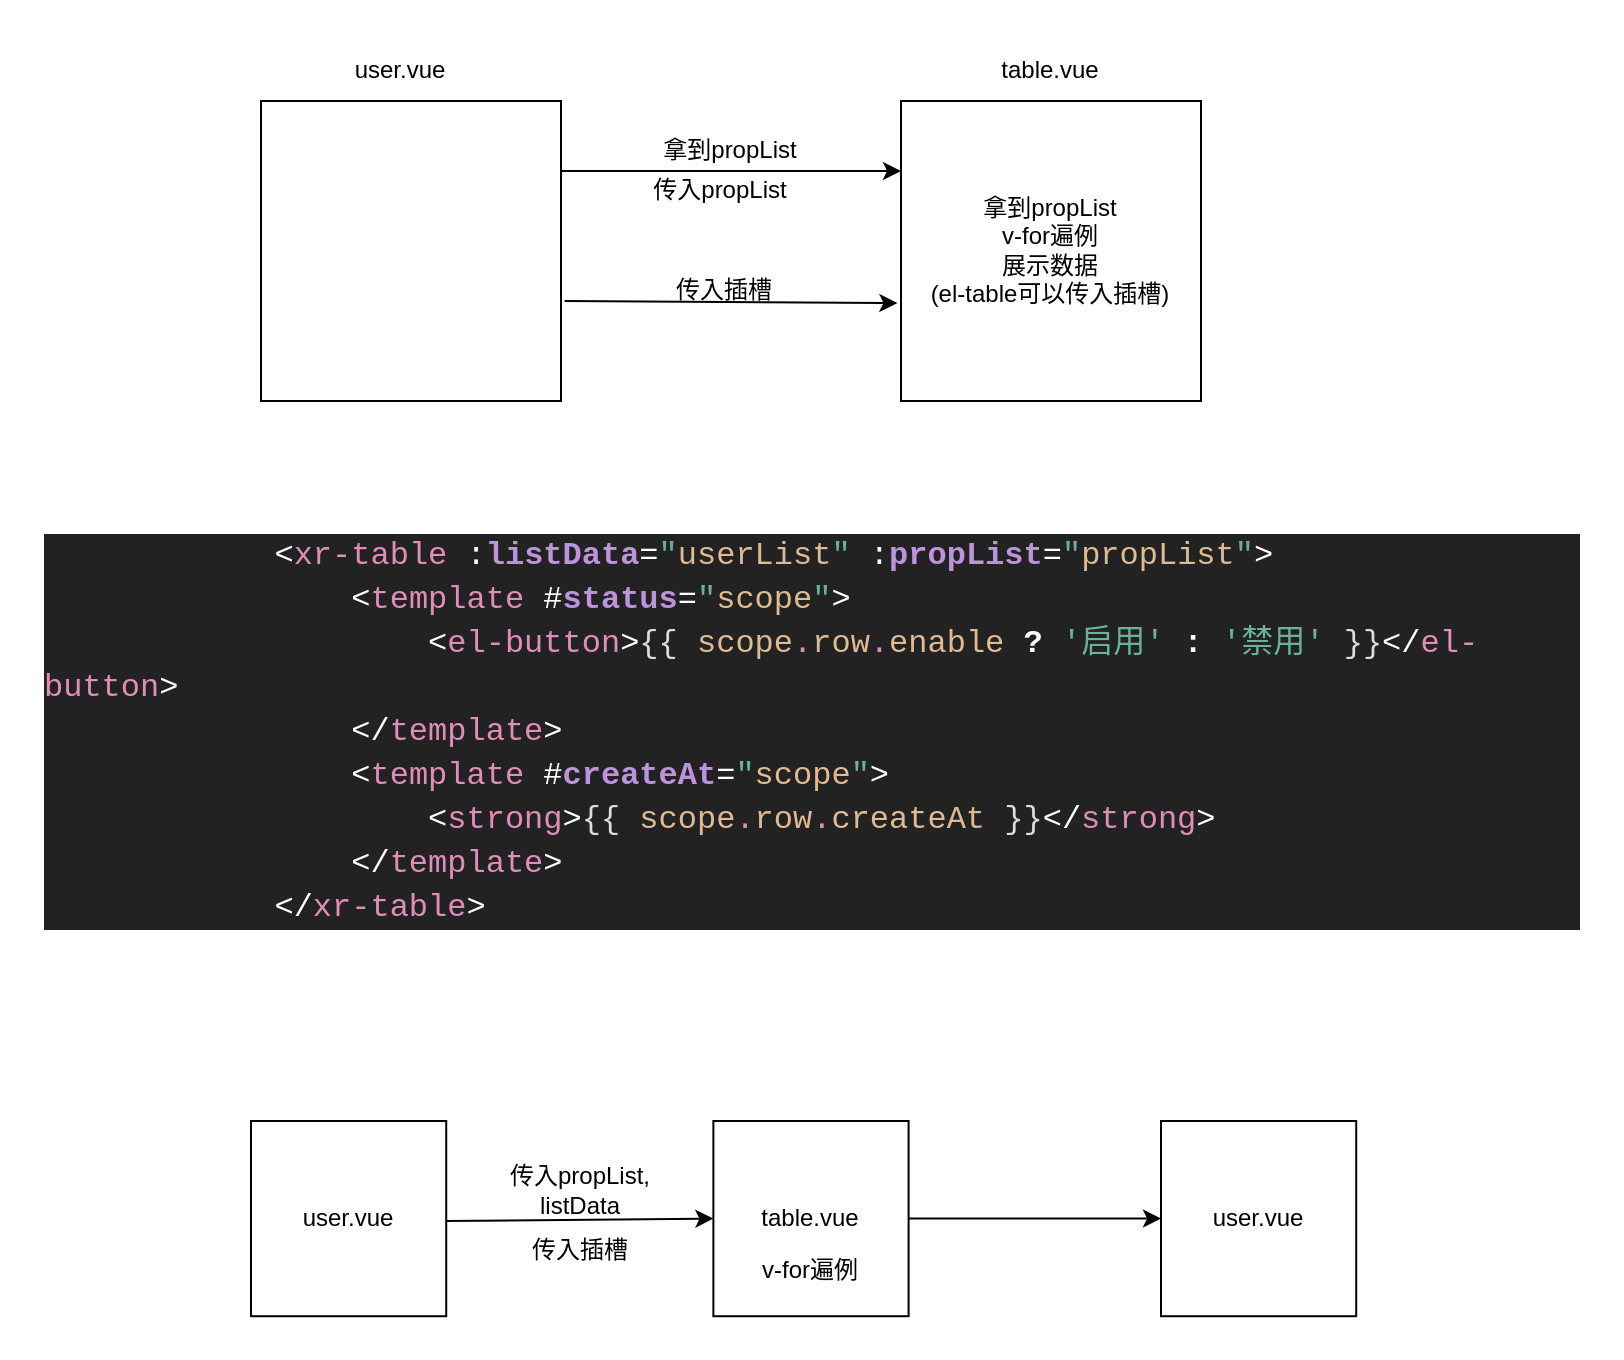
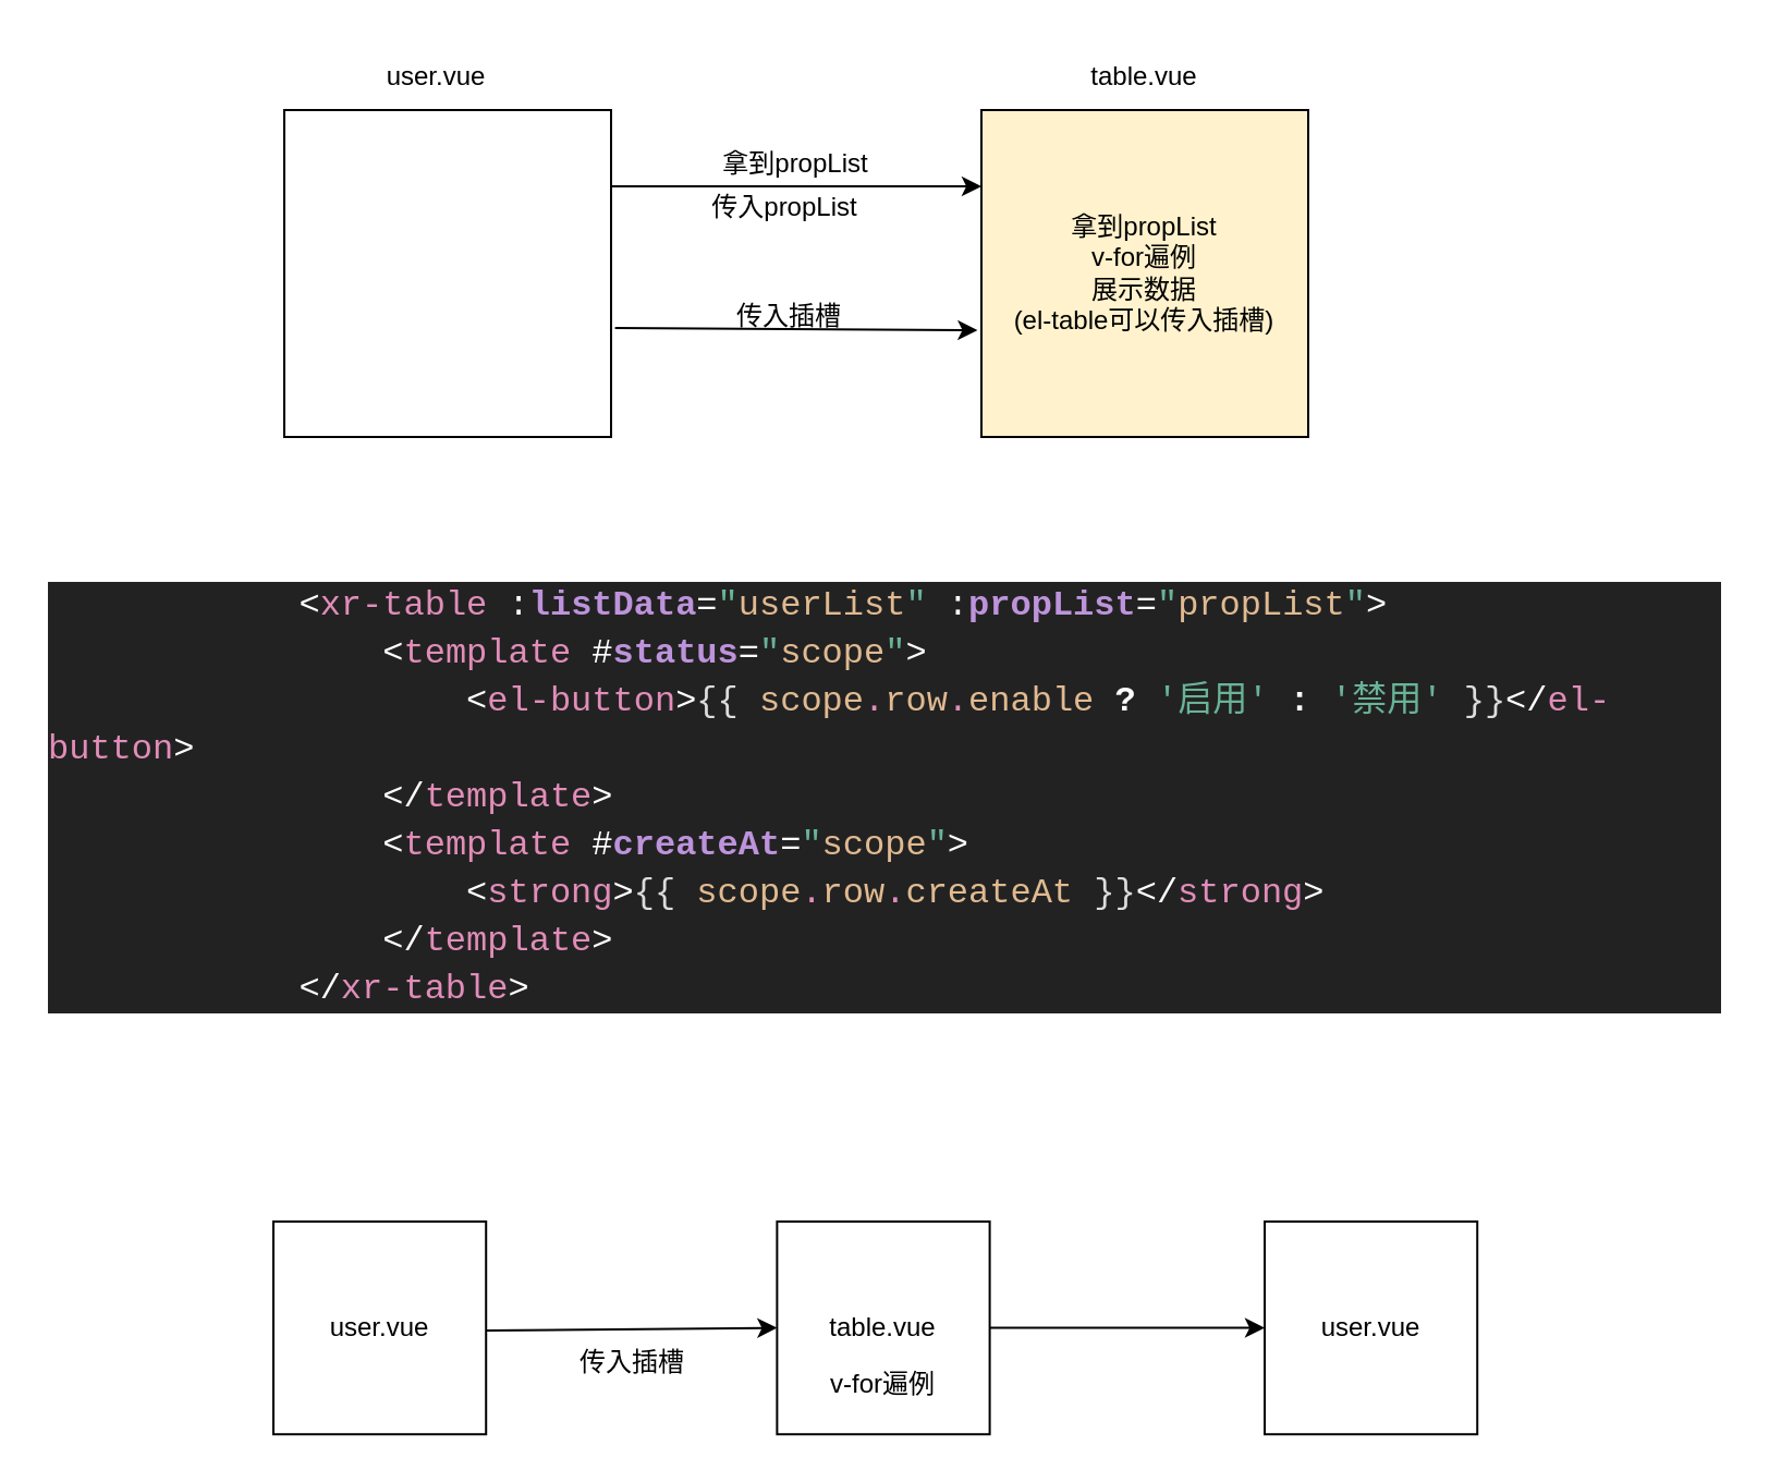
  <mxCell id="0" />
  <mxCell id="1" parent="0" />
  <mxCell id="2" value="" style="whiteSpace=wrap;html=1;aspect=fixed;" parent="1" vertex="1"><mxGeometry x="130" y="50" width="150" height="150" as="geometry" /></mxCell>
- <mxCell id="3" value="拿到propList&lt;br&gt;v-for遍例&lt;br&gt;展示数据&lt;br&gt;(el-table可以传入插槽)" style="whiteSpace=wrap;html=1;aspect=fixed;" parent="1" vertex="1"><mxGeometry x="450" y="50" width="150" height="150" as="geometry" /></mxCell>
+ <mxCell id="3" value="拿到propList&lt;br&gt;v-for遍例&lt;br&gt;展示数据&lt;br&gt;(el-table可以传入插槽)" style="whiteSpace=wrap;html=1;aspect=fixed;fillColor=#fff2cc;" parent="1" vertex="1"><mxGeometry x="450" y="50" width="150" height="150" as="geometry" /></mxCell>
  <mxCell id="4" value="" style="endArrow=classic;html=1;entryX=0;entryY=0.5;entryDx=0;entryDy=0;exitX=1;exitY=0.5;exitDx=0;exitDy=0;" parent="1" edge="1"><mxGeometry width="50" height="50" relative="1" as="geometry"><mxPoint x="280" y="85" as="sourcePoint" /><mxPoint x="450" y="85" as="targetPoint" /></mxGeometry></mxCell>
  <mxCell id="5" value="拿到propList" style="text;html=1;strokeColor=none;fillColor=none;align=center;verticalAlign=middle;whiteSpace=wrap;rounded=0;" parent="1" vertex="1"><mxGeometry x="290" y="60" width="150" height="30" as="geometry" /></mxCell>
  <mxCell id="6" value="user.vue" style="text;html=1;strokeColor=none;fillColor=none;align=center;verticalAlign=middle;whiteSpace=wrap;rounded=0;" parent="1" vertex="1"><mxGeometry x="170" y="20" width="60" height="30" as="geometry" /></mxCell>
  <mxCell id="7" value="table.vue" style="text;html=1;strokeColor=none;fillColor=none;align=center;verticalAlign=middle;whiteSpace=wrap;rounded=0;" parent="1" vertex="1"><mxGeometry x="495" y="20" width="60" height="30" as="geometry" /></mxCell>
  <mxCell id="8" value="传入propList" style="text;html=1;strokeColor=none;fillColor=none;align=center;verticalAlign=middle;whiteSpace=wrap;rounded=0;" parent="1" vertex="1"><mxGeometry x="320" y="80" width="80" height="30" as="geometry" /></mxCell>
  <mxCell id="9" value="" style="endArrow=classic;html=1;entryX=-0.024;entryY=0.807;entryDx=0;entryDy=0;entryPerimeter=0;" parent="1" edge="1"><mxGeometry width="50" height="50" relative="1" as="geometry"><mxPoint x="281.8" y="150" as="sourcePoint" /><mxPoint x="448.2" y="151.05" as="targetPoint" /></mxGeometry></mxCell>
  <mxCell id="10" value="传入插槽" style="text;html=1;strokeColor=none;fillColor=none;align=center;verticalAlign=middle;whiteSpace=wrap;rounded=0;" parent="1" vertex="1"><mxGeometry x="331.8" y="130" width="60" height="30" as="geometry" /></mxCell>
  <mxCell id="11" value="&lt;div style=&quot;color: rgb(221, 221, 221); background-color: rgb(34, 34, 34); font-family: &amp;quot;operator mono&amp;quot;, consolas, &amp;quot;courier new&amp;quot;, monospace; font-weight: normal; font-size: 16px; line-height: 22px;&quot;&gt;&lt;div&gt;&lt;span style=&quot;color: #dddddd&quot;&gt;&amp;nbsp; &amp;nbsp; &amp;nbsp; &amp;nbsp; &amp;nbsp; &amp;nbsp; &lt;/span&gt;&lt;span style=&quot;color: #ffffff&quot;&gt;&amp;lt;&lt;/span&gt;&lt;span style=&quot;color: #e18db9&quot;&gt;xr-table&lt;/span&gt;&lt;span style=&quot;color: #dddddd&quot;&gt; &lt;/span&gt;&lt;span style=&quot;color: #ffffff&quot;&gt;:&lt;/span&gt;&lt;span style=&quot;color: #bd93db ; font-weight: bold&quot;&gt;listData&lt;/span&gt;&lt;span style=&quot;color: #ffffff&quot;&gt;=&lt;/span&gt;&lt;span style=&quot;color: #69b397&quot;&gt;&quot;&lt;/span&gt;&lt;span style=&quot;color: #e0ba91&quot;&gt;userList&lt;/span&gt;&lt;span style=&quot;color: #69b397&quot;&gt;&quot;&lt;/span&gt;&lt;span style=&quot;color: #dddddd&quot;&gt; &lt;/span&gt;&lt;span style=&quot;color: #ffffff&quot;&gt;:&lt;/span&gt;&lt;span style=&quot;color: #bd93db ; font-weight: bold&quot;&gt;propList&lt;/span&gt;&lt;span style=&quot;color: #ffffff&quot;&gt;=&lt;/span&gt;&lt;span style=&quot;color: #69b397&quot;&gt;&quot;&lt;/span&gt;&lt;span style=&quot;color: #e0ba91&quot;&gt;propList&lt;/span&gt;&lt;span style=&quot;color: #69b397&quot;&gt;&quot;&lt;/span&gt;&lt;span style=&quot;color: #ffffff&quot;&gt;&amp;gt;&lt;/span&gt;&lt;/div&gt;&lt;div&gt;&lt;span style=&quot;color: #dddddd&quot;&gt;&amp;nbsp; &amp;nbsp; &amp;nbsp; &amp;nbsp; &amp;nbsp; &amp;nbsp; &amp;nbsp; &amp;nbsp; &lt;/span&gt;&lt;span style=&quot;color: #ffffff&quot;&gt;&amp;lt;&lt;/span&gt;&lt;span style=&quot;color: #e18db9&quot;&gt;template&lt;/span&gt;&lt;span style=&quot;color: #dddddd&quot;&gt; &lt;/span&gt;&lt;span style=&quot;color: #ffffff&quot;&gt;#&lt;/span&gt;&lt;span style=&quot;color: #bd93db ; font-weight: bold&quot;&gt;status&lt;/span&gt;&lt;span style=&quot;color: #ffffff&quot;&gt;=&lt;/span&gt;&lt;span style=&quot;color: #69b397&quot;&gt;&quot;&lt;/span&gt;&lt;span style=&quot;color: #e0ba91&quot;&gt;scope&lt;/span&gt;&lt;span style=&quot;color: #69b397&quot;&gt;&quot;&lt;/span&gt;&lt;span style=&quot;color: #ffffff&quot;&gt;&amp;gt;&lt;/span&gt;&lt;/div&gt;&lt;div&gt;&lt;span style=&quot;color: #dddddd&quot;&gt;&amp;nbsp; &amp;nbsp; &amp;nbsp; &amp;nbsp; &amp;nbsp; &amp;nbsp; &amp;nbsp; &amp;nbsp; &amp;nbsp; &amp;nbsp; &lt;/span&gt;&lt;span style=&quot;color: #ffffff&quot;&gt;&amp;lt;&lt;/span&gt;&lt;span style=&quot;color: #e18db9&quot;&gt;el-button&lt;/span&gt;&lt;span style=&quot;color: #ffffff&quot;&gt;&amp;gt;&lt;/span&gt;&lt;span style=&quot;color: #dddddd&quot;&gt;{{ &lt;/span&gt;&lt;span style=&quot;color: #e0ba91&quot;&gt;scope&lt;/span&gt;&lt;span style=&quot;color: #e18db9&quot;&gt;.&lt;/span&gt;&lt;span style=&quot;color: #e0ba91&quot;&gt;row&lt;/span&gt;&lt;span style=&quot;color: #e18db9&quot;&gt;.&lt;/span&gt;&lt;span style=&quot;color: #e0ba91&quot;&gt;enable&lt;/span&gt;&lt;span style=&quot;color: #dddddd&quot;&gt; &lt;/span&gt;&lt;span style=&quot;color: #ffffff ; font-weight: bold&quot;&gt;?&lt;/span&gt;&lt;span style=&quot;color: #dddddd&quot;&gt; &lt;/span&gt;&lt;span style=&quot;color: #69b397&quot;&gt;'启用'&lt;/span&gt;&lt;span style=&quot;color: #dddddd&quot;&gt; &lt;/span&gt;&lt;span style=&quot;color: #ffffff ; font-weight: bold&quot;&gt;:&lt;/span&gt;&lt;span style=&quot;color: #dddddd&quot;&gt; &lt;/span&gt;&lt;span style=&quot;color: #69b397&quot;&gt;'禁用'&lt;/span&gt;&lt;span style=&quot;color: #dddddd&quot;&gt; }}&lt;/span&gt;&lt;span style=&quot;color: #ffffff&quot;&gt;&amp;lt;/&lt;/span&gt;&lt;span style=&quot;color: #e18db9&quot;&gt;el-button&lt;/span&gt;&lt;span style=&quot;color: #ffffff&quot;&gt;&amp;gt;&lt;/span&gt;&lt;/div&gt;&lt;div&gt;&lt;span style=&quot;color: #dddddd&quot;&gt;&amp;nbsp; &amp;nbsp; &amp;nbsp; &amp;nbsp; &amp;nbsp; &amp;nbsp; &amp;nbsp; &amp;nbsp; &lt;/span&gt;&lt;span style=&quot;color: #ffffff&quot;&gt;&amp;lt;/&lt;/span&gt;&lt;span style=&quot;color: #e18db9&quot;&gt;template&lt;/span&gt;&lt;span style=&quot;color: #ffffff&quot;&gt;&amp;gt;&lt;/span&gt;&lt;/div&gt;&lt;div&gt;&lt;span style=&quot;color: #dddddd&quot;&gt;&amp;nbsp; &amp;nbsp; &amp;nbsp; &amp;nbsp; &amp;nbsp; &amp;nbsp; &amp;nbsp; &amp;nbsp; &lt;/span&gt;&lt;span style=&quot;color: #ffffff&quot;&gt;&amp;lt;&lt;/span&gt;&lt;span style=&quot;color: #e18db9&quot;&gt;template&lt;/span&gt;&lt;span style=&quot;color: #dddddd&quot;&gt; &lt;/span&gt;&lt;span style=&quot;color: #ffffff&quot;&gt;#&lt;/span&gt;&lt;span style=&quot;color: #bd93db ; font-weight: bold&quot;&gt;createAt&lt;/span&gt;&lt;span style=&quot;color: #ffffff&quot;&gt;=&lt;/span&gt;&lt;span style=&quot;color: #69b397&quot;&gt;&quot;&lt;/span&gt;&lt;span style=&quot;color: #e0ba91&quot;&gt;scope&lt;/span&gt;&lt;span style=&quot;color: #69b397&quot;&gt;&quot;&lt;/span&gt;&lt;span style=&quot;color: #ffffff&quot;&gt;&amp;gt;&lt;/span&gt;&lt;/div&gt;&lt;div&gt;&lt;span style=&quot;color: #dddddd&quot;&gt;&amp;nbsp; &amp;nbsp; &amp;nbsp; &amp;nbsp; &amp;nbsp; &amp;nbsp; &amp;nbsp; &amp;nbsp; &amp;nbsp; &amp;nbsp; &lt;/span&gt;&lt;span style=&quot;color: #ffffff&quot;&gt;&amp;lt;&lt;/span&gt;&lt;span style=&quot;color: #e18db9&quot;&gt;strong&lt;/span&gt;&lt;span style=&quot;color: #ffffff&quot;&gt;&amp;gt;&lt;/span&gt;&lt;span style=&quot;color: #dddddd&quot;&gt;{{ &lt;/span&gt;&lt;span style=&quot;color: #e0ba91&quot;&gt;scope&lt;/span&gt;&lt;span style=&quot;color: #e18db9&quot;&gt;.&lt;/span&gt;&lt;span style=&quot;color: #e0ba91&quot;&gt;row&lt;/span&gt;&lt;span style=&quot;color: #e18db9&quot;&gt;.&lt;/span&gt;&lt;span style=&quot;color: #e0ba91&quot;&gt;createAt&lt;/span&gt;&lt;span style=&quot;color: #dddddd&quot;&gt; }}&lt;/span&gt;&lt;span style=&quot;color: #ffffff&quot;&gt;&amp;lt;/&lt;/span&gt;&lt;span style=&quot;color: #e18db9&quot;&gt;strong&lt;/span&gt;&lt;span style=&quot;color: #ffffff&quot;&gt;&amp;gt;&lt;/span&gt;&lt;/div&gt;&lt;div&gt;&lt;span style=&quot;color: #dddddd&quot;&gt;&amp;nbsp; &amp;nbsp; &amp;nbsp; &amp;nbsp; &amp;nbsp; &amp;nbsp; &amp;nbsp; &amp;nbsp; &lt;/span&gt;&lt;span style=&quot;color: #ffffff&quot;&gt;&amp;lt;/&lt;/span&gt;&lt;span style=&quot;color: #e18db9&quot;&gt;template&lt;/span&gt;&lt;span style=&quot;color: #ffffff&quot;&gt;&amp;gt;&lt;/span&gt;&lt;/div&gt;&lt;div&gt;&lt;span style=&quot;color: #dddddd&quot;&gt;&amp;nbsp; &amp;nbsp; &amp;nbsp; &amp;nbsp; &amp;nbsp; &amp;nbsp; &lt;/span&gt;&lt;span style=&quot;color: #ffffff&quot;&gt;&amp;lt;/&lt;/span&gt;&lt;span style=&quot;color: #e18db9&quot;&gt;xr-table&lt;/span&gt;&lt;span style=&quot;color: #ffffff&quot;&gt;&amp;gt;&lt;/span&gt;&lt;/div&gt;&lt;/div&gt;" style="text;whiteSpace=wrap;html=1;" parent="1" vertex="1"><mxGeometry x="20" y="260" width="770" height="217.61" as="geometry" /></mxCell>
  <mxCell id="12" value="&lt;span&gt;user.vue&lt;/span&gt;" style="whiteSpace=wrap;html=1;aspect=fixed;" parent="1" vertex="1"><mxGeometry x="125" y="560" width="97.61" height="97.61" as="geometry" /></mxCell>
  <mxCell id="13" value="&lt;span&gt;table.vue&lt;/span&gt;" style="whiteSpace=wrap;html=1;aspect=fixed;" parent="1" vertex="1"><mxGeometry x="356.19" y="560" width="97.61" height="97.61" as="geometry" /></mxCell>
  <mxCell id="14" value="" style="endArrow=classic;html=1;entryX=0;entryY=0.5;entryDx=0;entryDy=0;" parent="1" target="13" edge="1"><mxGeometry width="50" height="50" relative="1" as="geometry"><mxPoint x="222.61" y="610" as="sourcePoint" /><mxPoint x="272.61" y="560" as="targetPoint" /></mxGeometry></mxCell>
- <mxCell id="15" value="传入propList, listData" style="text;html=1;strokeColor=none;fillColor=none;align=center;verticalAlign=middle;whiteSpace=wrap;rounded=0;" vertex="1" parent="1"><mxGeometry x="250" y="580" width="80" height="30" as="geometry" /></mxCell>
  <mxCell id="16" value="&lt;span&gt;user.vue&lt;/span&gt;" style="whiteSpace=wrap;html=1;aspect=fixed;" vertex="1" parent="1"><mxGeometry x="580" y="560" width="97.61" height="97.61" as="geometry" /></mxCell>
  <mxCell id="17" value="" style="endArrow=classic;html=1;entryX=0;entryY=0.5;entryDx=0;entryDy=0;exitX=1;exitY=0.5;exitDx=0;exitDy=0;" edge="1" parent="1" source="13" target="16"><mxGeometry width="50" height="50" relative="1" as="geometry"><mxPoint x="450" y="609" as="sourcePoint" /><mxPoint x="500" y="560" as="targetPoint" /></mxGeometry></mxCell>
  <mxCell id="18" value="v-for遍例" style="text;html=1;strokeColor=none;fillColor=none;align=center;verticalAlign=middle;whiteSpace=wrap;rounded=0;" vertex="1" parent="1"><mxGeometry x="375" y="620" width="60" height="30" as="geometry" /></mxCell>
  <mxCell id="19" value="传入插槽" style="text;html=1;strokeColor=none;fillColor=none;align=center;verticalAlign=middle;whiteSpace=wrap;rounded=0;" vertex="1" parent="1"><mxGeometry x="250" y="610" width="80" height="30" as="geometry" /></mxCell>
